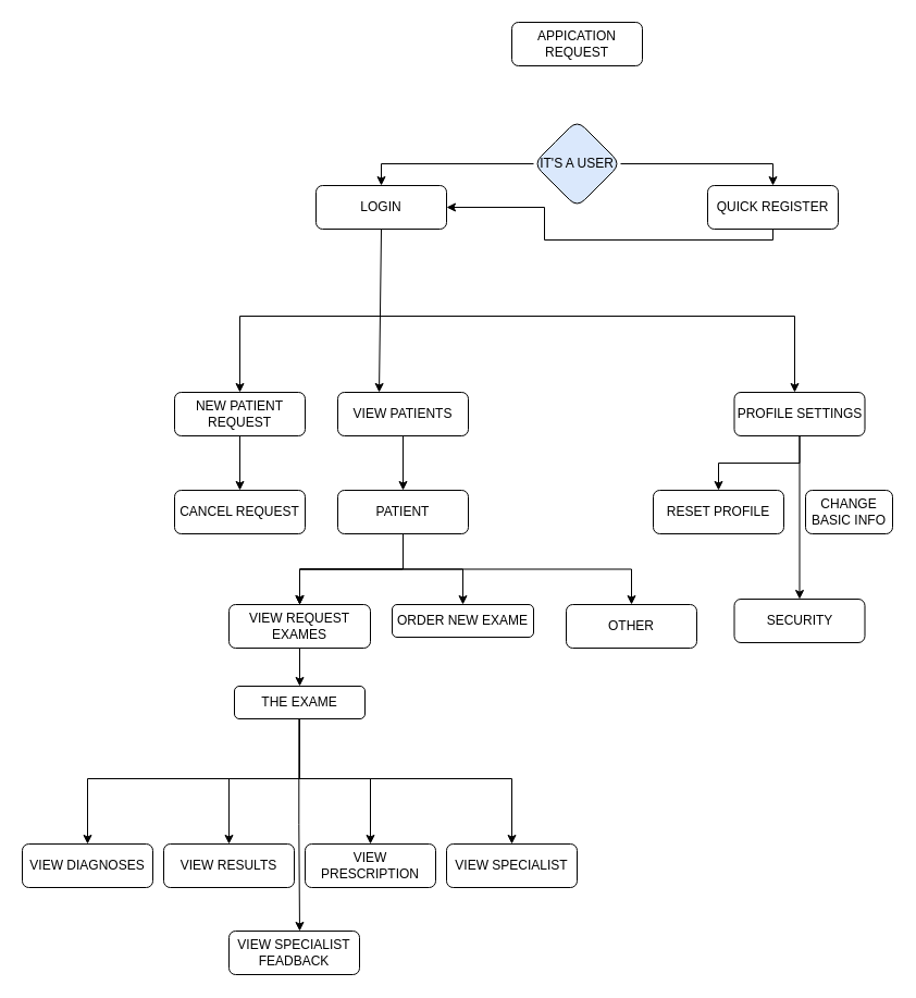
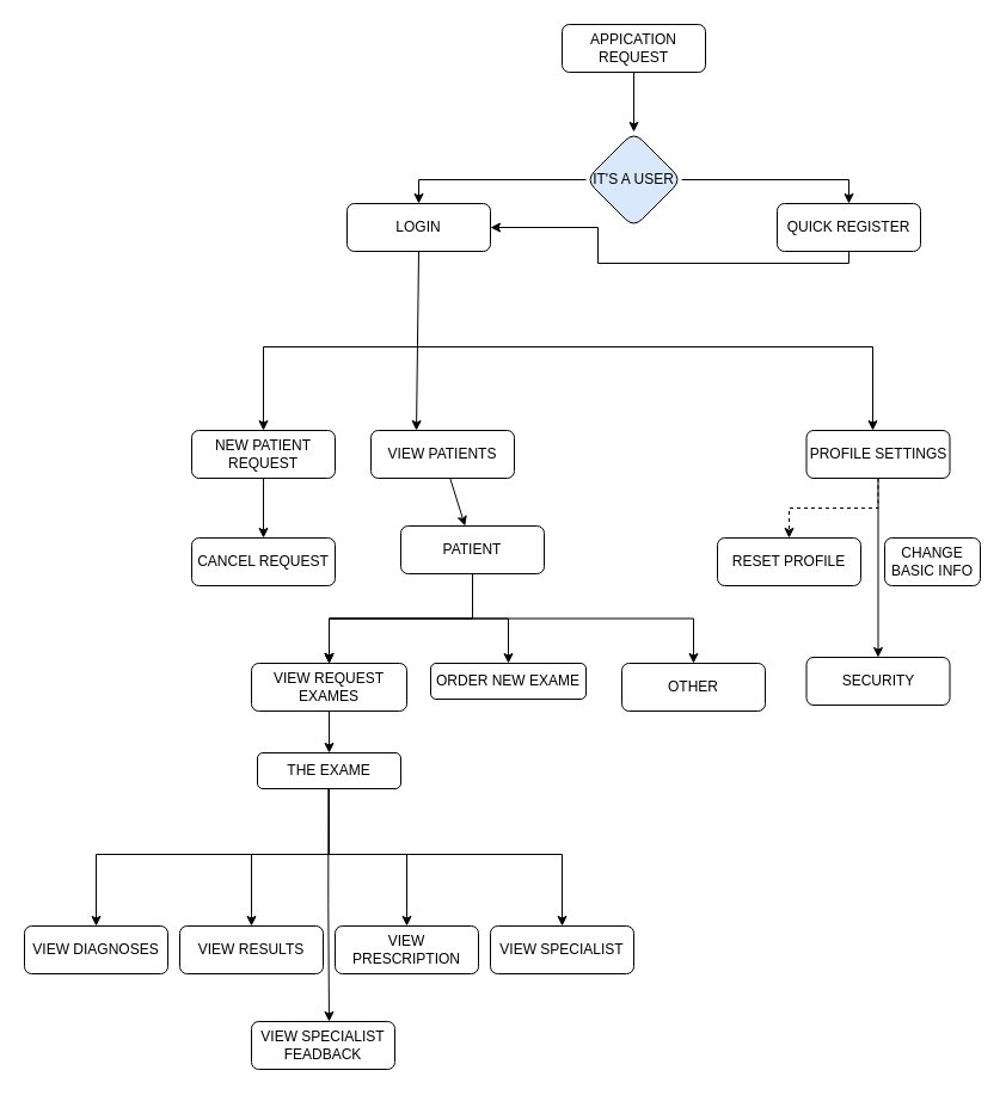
  <mxCell id="0" />
  <mxCell id="1" parent="0" />
+ <mxCell id="2" value="" style="edgeStyle=orthogonalEdgeStyle;rounded=0;orthogonalLoop=1;jettySize=auto;html=1;" edge="1" parent="1" source="3" target="6"><mxGeometry relative="1" as="geometry" /></mxCell>
  <mxCell id="3" value="APPICATION&lt;br&gt;REQUEST" style="rounded=1;whiteSpace=wrap;html=1;" vertex="1" parent="1"><mxGeometry x="470" y="20" width="120" height="40" as="geometry" /></mxCell>
  <mxCell id="4" value="" style="edgeStyle=orthogonalEdgeStyle;rounded=0;orthogonalLoop=1;jettySize=auto;html=1;entryX=0.5;entryY=0;entryDx=0;entryDy=0;" edge="1" parent="1" source="6" target="9"><mxGeometry relative="1" as="geometry" /></mxCell>
  <mxCell id="5" value="" style="edgeStyle=orthogonalEdgeStyle;rounded=0;orthogonalLoop=1;jettySize=auto;html=1;entryX=0.5;entryY=0;entryDx=0;entryDy=0;" edge="1" parent="1" source="6" target="11"><mxGeometry relative="1" as="geometry" /></mxCell>
  <mxCell id="6" value="IT'S A USER" style="rhombus;whiteSpace=wrap;html=1;rounded=1;fillColor=#dae8fc;" vertex="1" parent="1"><mxGeometry x="490" y="110" width="80" height="80" as="geometry" /></mxCell>
  <mxCell id="7" style="edgeStyle=none;rounded=0;orthogonalLoop=1;jettySize=auto;html=1;exitX=0.5;exitY=1;exitDx=0;exitDy=0;entryX=0.317;entryY=0;entryDx=0;entryDy=0;entryPerimeter=0;" edge="1" parent="1" source="9" target="16"><mxGeometry relative="1" as="geometry"><Array as="points" /></mxGeometry></mxCell>
  <mxCell id="8" style="edgeStyle=none;rounded=0;orthogonalLoop=1;jettySize=auto;html=1;entryX=0.5;entryY=0;entryDx=0;entryDy=0;" edge="1" parent="1" target="14"><mxGeometry relative="1" as="geometry"><mxPoint x="220" y="290" as="sourcePoint" /></mxGeometry></mxCell>
  <mxCell id="9" value="LOGIN" style="whiteSpace=wrap;html=1;rounded=1;" vertex="1" parent="1"><mxGeometry x="290" y="170" width="120" height="40" as="geometry" /></mxCell>
  <mxCell id="10" style="edgeStyle=orthogonalEdgeStyle;rounded=0;orthogonalLoop=1;jettySize=auto;html=1;exitX=0.5;exitY=1;exitDx=0;exitDy=0;entryX=1;entryY=0.5;entryDx=0;entryDy=0;" edge="1" parent="1" source="11" target="9"><mxGeometry relative="1" as="geometry"><Array as="points"><mxPoint x="710" y="220" /><mxPoint x="500" y="220" /><mxPoint x="500" y="190" /></Array></mxGeometry></mxCell>
  <mxCell id="11" value="QUICK REGISTER" style="whiteSpace=wrap;html=1;rounded=1;" vertex="1" parent="1"><mxGeometry x="650" y="170" width="120" height="40" as="geometry" /></mxCell>
  <mxCell id="12" value="" style="endArrow=none;html=1;rounded=0;" edge="1" parent="1"><mxGeometry width="50" height="50" relative="1" as="geometry"><mxPoint x="220" y="290" as="sourcePoint" /><mxPoint x="730" y="290" as="targetPoint" /></mxGeometry></mxCell>
  <mxCell id="13" value="" style="edgeStyle=none;rounded=0;orthogonalLoop=1;jettySize=auto;html=1;" edge="1" parent="1" source="14" target="20"><mxGeometry relative="1" as="geometry" /></mxCell>
  <mxCell id="14" value="NEW PATIENT REQUEST" style="rounded=1;whiteSpace=wrap;html=1;" vertex="1" parent="1"><mxGeometry x="160" y="360" width="120" height="40" as="geometry" /></mxCell>
  <mxCell id="15" value="" style="edgeStyle=none;rounded=0;orthogonalLoop=1;jettySize=auto;html=1;" edge="1" parent="1" source="16" target="26"><mxGeometry relative="1" as="geometry" /></mxCell>
  <mxCell id="16" value="VIEW PATIENTS" style="rounded=1;whiteSpace=wrap;html=1;" vertex="1" parent="1"><mxGeometry x="310" y="360" width="120" height="40" as="geometry" /></mxCell>
  <mxCell id="17" style="edgeStyle=orthogonalEdgeStyle;rounded=0;orthogonalLoop=1;jettySize=auto;html=1;exitX=0.5;exitY=1;exitDx=0;exitDy=0;entryX=0.5;entryY=0;entryDx=0;entryDy=0;" edge="1" parent="1" source="19" target="44"><mxGeometry relative="1" as="geometry" /></mxCell>
- <mxCell id="18" style="edgeStyle=orthogonalEdgeStyle;rounded=0;orthogonalLoop=1;jettySize=auto;html=1;exitX=0.5;exitY=1;exitDx=0;exitDy=0;entryX=0.5;entryY=0;entryDx=0;entryDy=0;" edge="1" parent="1" source="19" target="42"><mxGeometry relative="1" as="geometry" /></mxCell>
+ <mxCell id="18" style="edgeStyle=orthogonalEdgeStyle;rounded=0;orthogonalLoop=1;jettySize=auto;html=1;exitX=0.5;exitY=1;exitDx=0;exitDy=0;entryX=0.5;entryY=0;entryDx=0;entryDy=0;dashed=1;" edge="1" parent="1" source="19" target="42"><mxGeometry relative="1" as="geometry" /></mxCell>
  <mxCell id="19" value="PROFILE SETTINGS" style="rounded=1;whiteSpace=wrap;html=1;" vertex="1" parent="1"><mxGeometry x="674.5" y="360" width="120" height="40" as="geometry" /></mxCell>
  <mxCell id="20" value="CANCEL REQUEST" style="rounded=1;whiteSpace=wrap;html=1;" vertex="1" parent="1"><mxGeometry x="160" y="450" width="120" height="40" as="geometry" /></mxCell>
  <mxCell id="21" value="" style="edgeStyle=orthogonalEdgeStyle;rounded=0;orthogonalLoop=1;jettySize=auto;html=1;" edge="1" parent="1" source="26" target="28"><mxGeometry relative="1" as="geometry" /></mxCell>
  <mxCell id="22" value="" style="edgeStyle=orthogonalEdgeStyle;rounded=0;orthogonalLoop=1;jettySize=auto;html=1;" edge="1" parent="1" source="26" target="28"><mxGeometry relative="1" as="geometry" /></mxCell>
  <mxCell id="23" value="" style="edgeStyle=orthogonalEdgeStyle;rounded=0;orthogonalLoop=1;jettySize=auto;html=1;" edge="1" parent="1" source="26" target="28"><mxGeometry relative="1" as="geometry" /></mxCell>
  <mxCell id="24" style="edgeStyle=orthogonalEdgeStyle;rounded=0;orthogonalLoop=1;jettySize=auto;html=1;exitX=0.5;exitY=1;exitDx=0;exitDy=0;entryX=0.5;entryY=0;entryDx=0;entryDy=0;" edge="1" parent="1" source="26" target="29"><mxGeometry relative="1" as="geometry" /></mxCell>
  <mxCell id="25" style="edgeStyle=orthogonalEdgeStyle;rounded=0;orthogonalLoop=1;jettySize=auto;html=1;exitX=0.5;exitY=1;exitDx=0;exitDy=0;" edge="1" parent="1" source="26" target="30"><mxGeometry relative="1" as="geometry" /></mxCell>
- <mxCell id="26" value="PATIENT" style="rounded=1;whiteSpace=wrap;html=1;" vertex="1" parent="1"><mxGeometry x="310" y="450" width="120" height="40" as="geometry" /></mxCell>
+ <mxCell id="26" value="PATIENT" style="rounded=1;whiteSpace=wrap;html=1;" vertex="1" parent="1"><mxGeometry x="335" y="440" width="120" height="40" as="geometry" /></mxCell>
  <mxCell id="27" value="" style="edgeStyle=orthogonalEdgeStyle;rounded=0;orthogonalLoop=1;jettySize=auto;html=1;" edge="1" parent="1" source="28" target="31"><mxGeometry relative="1" as="geometry" /></mxCell>
  <mxCell id="28" value="VIEW REQUEST EXAMES" style="rounded=1;whiteSpace=wrap;html=1;" vertex="1" parent="1"><mxGeometry x="210" y="555" width="130" height="40" as="geometry" /></mxCell>
  <mxCell id="29" value="ORDER NEW EXAME" style="rounded=1;whiteSpace=wrap;html=1;" vertex="1" parent="1"><mxGeometry x="360" y="555" width="130" height="30" as="geometry" /></mxCell>
  <mxCell id="30" value="OTHER" style="whiteSpace=wrap;html=1;rounded=1;" vertex="1" parent="1"><mxGeometry x="520" y="555" width="120" height="40" as="geometry" /></mxCell>
  <mxCell id="31" value="THE EXAME" style="rounded=1;whiteSpace=wrap;html=1;" vertex="1" parent="1"><mxGeometry x="215" y="630" width="120" height="30" as="geometry" /></mxCell>
  <mxCell id="32" value="" style="edgeStyle=orthogonalEdgeStyle;rounded=0;orthogonalLoop=1;jettySize=auto;html=1;" edge="1" parent="1" target="37"><mxGeometry relative="1" as="geometry"><mxPoint x="275" y="660" as="sourcePoint" /><Array as="points"><mxPoint x="275" y="715" /><mxPoint x="80" y="715" /></Array></mxGeometry></mxCell>
  <mxCell id="33" style="edgeStyle=orthogonalEdgeStyle;rounded=0;orthogonalLoop=1;jettySize=auto;html=1;exitX=0.5;exitY=1;exitDx=0;exitDy=0;" edge="1" parent="1" target="38"><mxGeometry relative="1" as="geometry"><mxPoint x="275" y="660" as="sourcePoint" /><Array as="points"><mxPoint x="275" y="715" /><mxPoint x="210" y="715" /></Array></mxGeometry></mxCell>
  <mxCell id="34" style="edgeStyle=orthogonalEdgeStyle;rounded=0;orthogonalLoop=1;jettySize=auto;html=1;exitX=0.5;exitY=1;exitDx=0;exitDy=0;entryX=0.5;entryY=0;entryDx=0;entryDy=0;" edge="1" parent="1" target="39"><mxGeometry relative="1" as="geometry"><mxPoint x="275" y="660" as="sourcePoint" /><Array as="points"><mxPoint x="275" y="715" /><mxPoint x="340" y="715" /></Array></mxGeometry></mxCell>
  <mxCell id="35" style="edgeStyle=orthogonalEdgeStyle;rounded=0;orthogonalLoop=1;jettySize=auto;html=1;exitX=0.5;exitY=1;exitDx=0;exitDy=0;entryX=0.5;entryY=0;entryDx=0;entryDy=0;" edge="1" parent="1" target="40"><mxGeometry relative="1" as="geometry"><mxPoint x="275" y="660" as="sourcePoint" /><Array as="points"><mxPoint x="275" y="715" /><mxPoint x="470" y="715" /></Array></mxGeometry></mxCell>
  <mxCell id="36" style="edgeStyle=orthogonalEdgeStyle;rounded=0;orthogonalLoop=1;jettySize=auto;html=1;exitX=0.5;exitY=1;exitDx=0;exitDy=0;" edge="1" parent="1"><mxGeometry relative="1" as="geometry"><mxPoint x="274.997" y="855" as="targetPoint" /><mxPoint x="274.33" y="660" as="sourcePoint" /><Array as="points"><mxPoint x="275.33" y="757" /></Array></mxGeometry></mxCell>
  <mxCell id="37" value="VIEW DIAGNOSES" style="whiteSpace=wrap;html=1;rounded=1;" vertex="1" parent="1"><mxGeometry x="20" y="775" width="120" height="40" as="geometry" /></mxCell>
  <mxCell id="38" value="VIEW RESULTS" style="whiteSpace=wrap;html=1;rounded=1;" vertex="1" parent="1"><mxGeometry x="150" y="775" width="120" height="40" as="geometry" /></mxCell>
  <mxCell id="39" value="VIEW PRESCRIPTION" style="whiteSpace=wrap;html=1;rounded=1;" vertex="1" parent="1"><mxGeometry x="280" y="775" width="120" height="40" as="geometry" /></mxCell>
  <mxCell id="40" value="VIEW SPECIALIST" style="whiteSpace=wrap;html=1;rounded=1;" vertex="1" parent="1"><mxGeometry x="410" y="775" width="120" height="40" as="geometry" /></mxCell>
  <mxCell id="41" value="VIEW SPECIALIST&lt;br&gt;FEADBACK" style="whiteSpace=wrap;html=1;rounded=1;" vertex="1" parent="1"><mxGeometry x="210" y="855" width="120" height="40" as="geometry" /></mxCell>
  <mxCell id="42" value="RESET PROFILE" style="rounded=1;whiteSpace=wrap;html=1;" vertex="1" parent="1"><mxGeometry x="600" y="450" width="120" height="40" as="geometry" /></mxCell>
  <mxCell id="43" value="CHANGE BASIC INFO" style="rounded=1;whiteSpace=wrap;html=1;" vertex="1" parent="1"><mxGeometry x="740" y="450" width="80" height="40" as="geometry" /></mxCell>
  <mxCell id="44" value="SECURITY" style="rounded=1;whiteSpace=wrap;html=1;" vertex="1" parent="1"><mxGeometry x="674.5" y="550" width="120" height="40" as="geometry" /></mxCell>
  <mxCell id="45" value="" style="endArrow=classic;html=1;rounded=0;" edge="1" parent="1"><mxGeometry width="50" height="50" relative="1" as="geometry"><mxPoint x="730" y="290" as="sourcePoint" /><mxPoint x="730" y="360" as="targetPoint" /></mxGeometry></mxCell>
